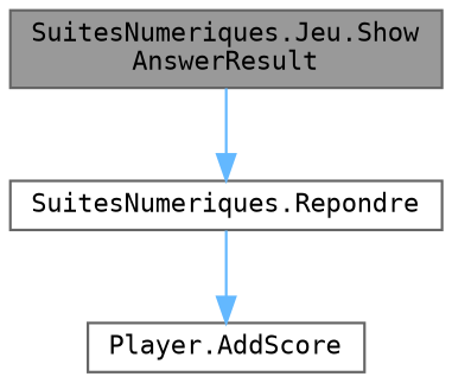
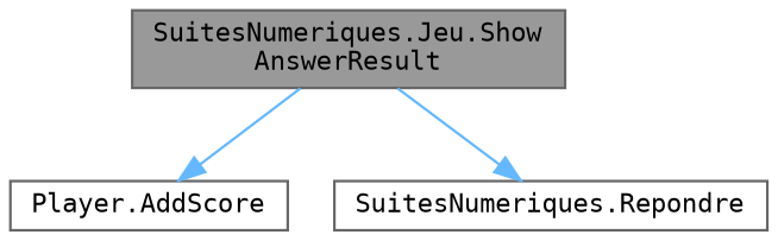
  digraph {
    fontname="DejaVu Sans Mono"
    rankdir=TB
    node [color=grey40 fillcolor=white fontname="DejaVu Sans Mono" fontsize=10 shape=box style=filled]
    edge [color=steelblue1 fontname="DejaVu Sans Mono" fontsize=10 labelfontname=Helvetica labelfontsize=10 style=solid]
    n1 [color=gray40 fillcolor=grey60 fontcolor=black height=0.2 label="SuitesNumeriques.Jeu.Show\lAnswerResult" width=0.4]
    n2 [height=0.2 label="Player.AddScore" width=0.4]
    n3 [height=0.2 label="SuitesNumeriques.Repondre" width=0.4]
-   n3 -> n2
+   n1 -> n2
    n1 -> n3
  }
